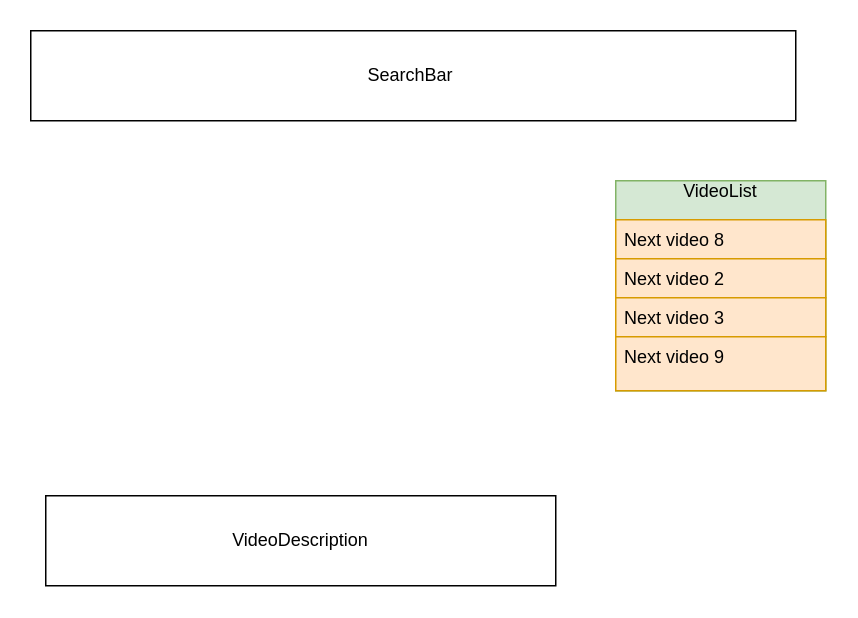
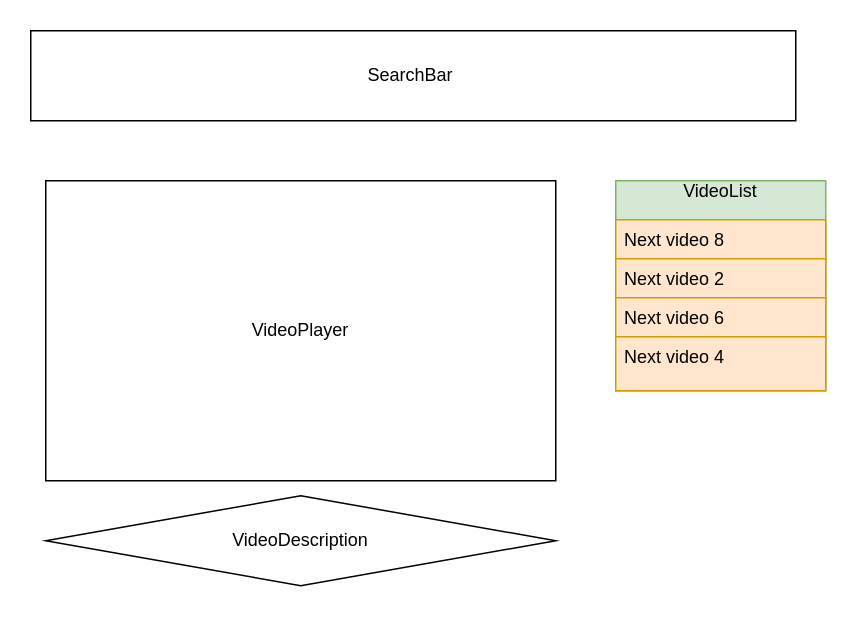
  <mxCell id="0" />
  <mxCell id="1" parent="0" />
  <mxCell id="2" value="SearchBar&amp;nbsp;&lt;br&gt;" style="rounded=0;whiteSpace=wrap;html=1;" vertex="1" parent="1"><mxGeometry x="20" y="20" width="510" height="60" as="geometry" /></mxCell>
+ <mxCell id="3" value="VideoPlayer" style="rounded=0;whiteSpace=wrap;html=1;fillColor=none;gradientColor=none;" vertex="1" parent="1"><mxGeometry x="30" y="120" width="340" height="200" as="geometry" /></mxCell>
  <mxCell id="4" value="VideoList&#10;" style="swimlane;fontStyle=0;childLayout=stackLayout;horizontal=1;startSize=26;fillColor=#d5e8d4;horizontalStack=0;resizeParent=1;resizeParentMax=0;resizeLast=0;collapsible=1;marginBottom=0;strokeColor=#82b366;" vertex="1" parent="1"><mxGeometry x="410" y="120" width="140" height="140" as="geometry" /></mxCell>
  <mxCell id="5" value="Next video 8" style="text;strokeColor=#d79b00;fillColor=#ffe6cc;align=left;verticalAlign=top;spacingLeft=4;spacingRight=4;overflow=hidden;rotatable=0;points=[[0,0.5],[1,0.5]];portConstraint=eastwest;" vertex="1" parent="4"><mxGeometry y="26" width="140" height="26" as="geometry" /></mxCell>
  <mxCell id="6" value="Next video 2" style="text;strokeColor=#d79b00;fillColor=#ffe6cc;align=left;verticalAlign=top;spacingLeft=4;spacingRight=4;overflow=hidden;rotatable=0;points=[[0,0.5],[1,0.5]];portConstraint=eastwest;" vertex="1" parent="4"><mxGeometry y="52" width="140" height="26" as="geometry" /></mxCell>
- <mxCell id="7" value="Next video 3&#10;" style="text;strokeColor=#d79b00;fillColor=#ffe6cc;align=left;verticalAlign=top;spacingLeft=4;spacingRight=4;overflow=hidden;rotatable=0;points=[[0,0.5],[1,0.5]];portConstraint=eastwest;" vertex="1" parent="4"><mxGeometry y="78" width="140" height="26" as="geometry" /></mxCell>
- <mxCell id="8" value="Next video 9&#10;" style="text;strokeColor=#d79b00;fillColor=#ffe6cc;align=left;verticalAlign=top;spacingLeft=4;spacingRight=4;overflow=hidden;rotatable=0;points=[[0,0.5],[1,0.5]];portConstraint=eastwest;" vertex="1" parent="4"><mxGeometry y="104" width="140" height="36" as="geometry" /></mxCell>
- <mxCell id="9" value="VideoDescription" style="rounded=0;whiteSpace=wrap;html=1;fillColor=none;gradientColor=none;align=center;" vertex="1" parent="1"><mxGeometry x="30" y="330" width="340" height="60" as="geometry" /></mxCell>
+ <mxCell id="7" value="Next video 6&#10;" style="text;strokeColor=#d79b00;fillColor=#ffe6cc;align=left;verticalAlign=top;spacingLeft=4;spacingRight=4;overflow=hidden;rotatable=0;points=[[0,0.5],[1,0.5]];portConstraint=eastwest;" vertex="1" parent="4"><mxGeometry y="78" width="140" height="26" as="geometry" /></mxCell>
+ <mxCell id="8" value="Next video 4&#10;" style="text;strokeColor=#d79b00;fillColor=#ffe6cc;align=left;verticalAlign=top;spacingLeft=4;spacingRight=4;overflow=hidden;rotatable=0;points=[[0,0.5],[1,0.5]];portConstraint=eastwest;" vertex="1" parent="4"><mxGeometry y="104" width="140" height="36" as="geometry" /></mxCell>
+ <mxCell id="9" value="VideoDescription" style="rhombus;whiteSpace=wrap;html=1;fillColor=none;gradientColor=none;align=center;" vertex="1" parent="1"><mxGeometry x="30" y="330" width="340" height="60" as="geometry" /></mxCell>
